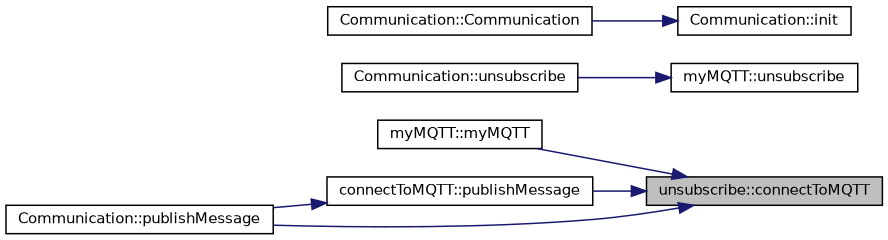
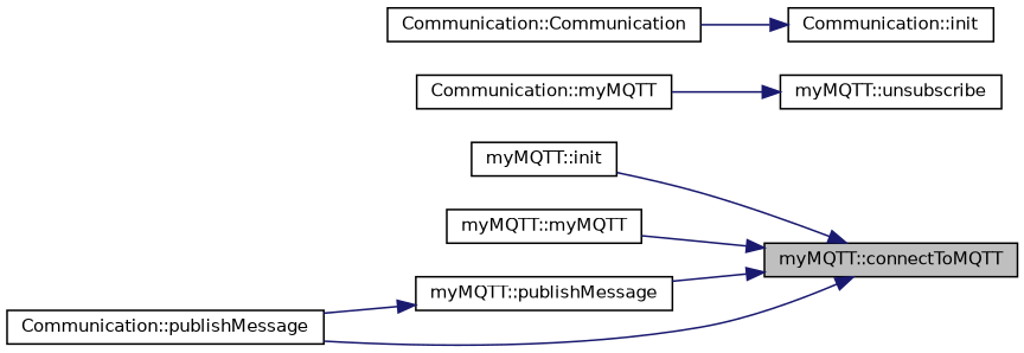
  digraph {
    rankdir=RL
    node [color=black fillcolor=white fontname=Helvetica fontsize=10 shape=record style=filled]
    edge [color=midnightblue dir=back fontname=Helvetica fontsize=10 labelfontname=Helvetica labelfontsize=10 style=solid]
-   n1 [fillcolor=grey75 fontcolor=black height=0.2 label="unsubscribe::connectToMQTT" width=0.4]
+   n1 [fillcolor=grey75 fontcolor=black height=0.2 label="myMQTT::connectToMQTT" width=0.4]
+   n2 [height=0.2 label="myMQTT::init" width=0.4]
    n3 [height=0.2 label="myMQTT::myMQTT" width=0.4]
-   n4 [height=0.2 label="connectToMQTT::publishMessage" width=0.4]
+   n4 [height=0.2 label="myMQTT::publishMessage" width=0.4]
    n5 [height=0.2 label="Communication::publishMessage" width=0.4]
    n6 [height=0.2 label="myMQTT::unsubscribe" width=0.4]
-   n7 [height=0.2 label="Communication::unsubscribe" width=0.4]
+   n7 [height=0.2 label="Communication::myMQTT" width=0.4]
    n8 [height=0.2 label="Communication::init" width=0.4]
    n9 [height=0.2 label="Communication::Communication" width=0.4]
+   n1 -> n2
    n1 -> n3
    n1 -> n4
    n1 -> n5
    n4 -> n5
    n6 -> n7
    n8 -> n9
  }
